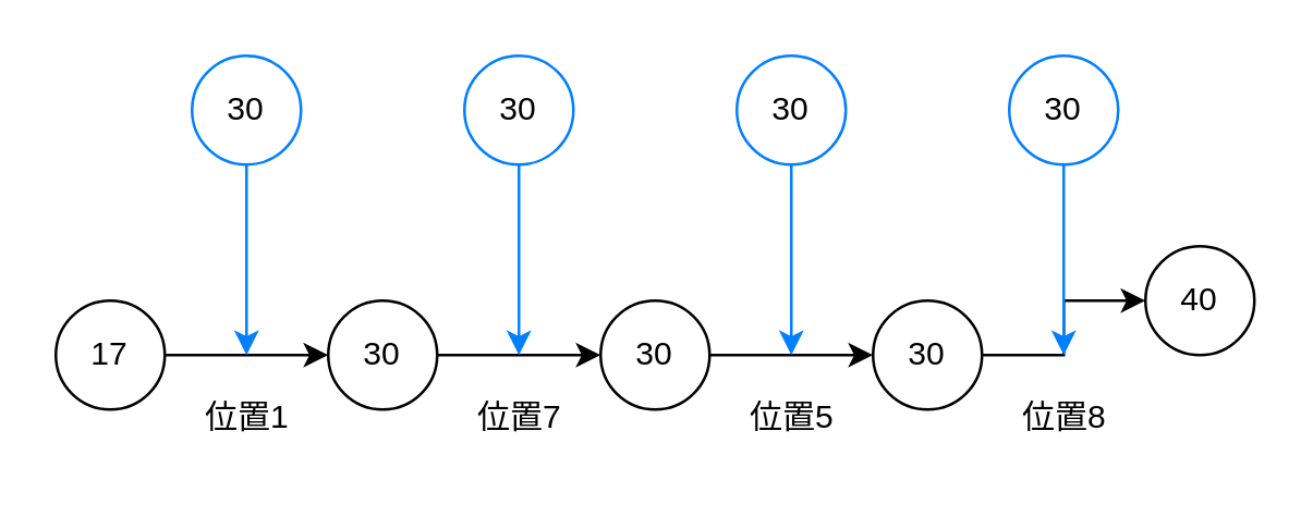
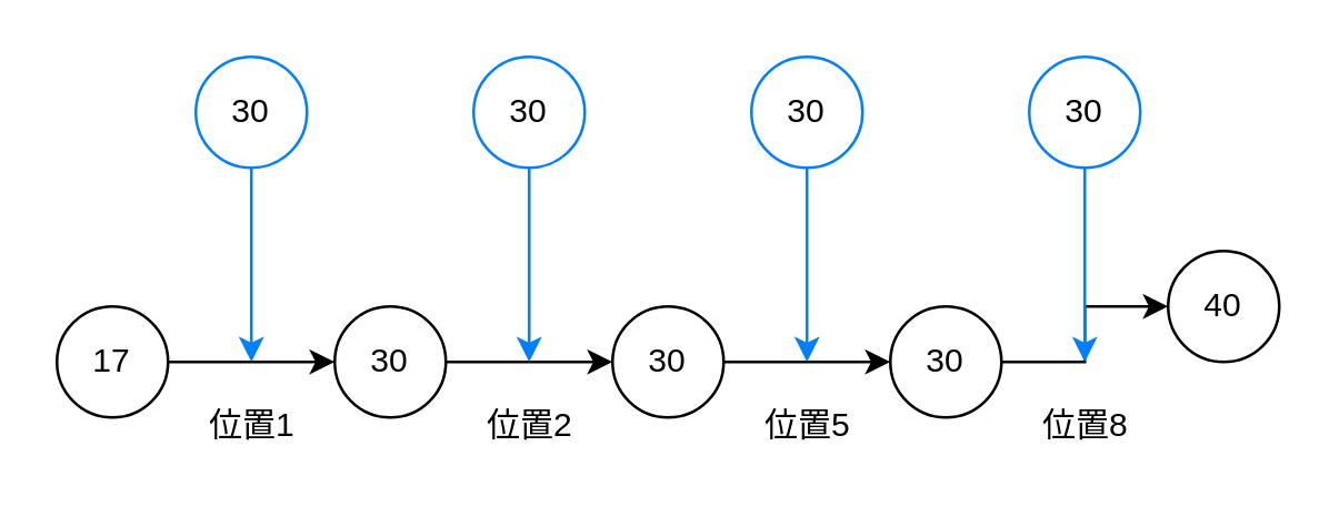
  <mxCell id="0" />
  <mxCell id="1" parent="0" />
  <mxCell id="2" style="edgeStyle=orthogonalEdgeStyle;rounded=0;orthogonalLoop=1;jettySize=auto;html=1;entryX=0;entryY=0.5;entryDx=0;entryDy=0;" edge="1" parent="1" source="3" target="5"><mxGeometry relative="1" as="geometry" /></mxCell>
  <mxCell id="3" value="17" style="ellipse;whiteSpace=wrap;html=1;aspect=fixed;" vertex="1" parent="1"><mxGeometry x="20" y="110" width="40" height="40" as="geometry" /></mxCell>
  <mxCell id="4" style="edgeStyle=orthogonalEdgeStyle;rounded=0;orthogonalLoop=1;jettySize=auto;html=1;exitX=1;exitY=0.5;exitDx=0;exitDy=0;entryX=0;entryY=0.5;entryDx=0;entryDy=0;" edge="1" parent="1" source="5" target="7"><mxGeometry relative="1" as="geometry" /></mxCell>
  <mxCell id="5" value="30" style="ellipse;whiteSpace=wrap;html=1;aspect=fixed;" vertex="1" parent="1"><mxGeometry x="120" y="110" width="40" height="40" as="geometry" /></mxCell>
  <mxCell id="6" style="edgeStyle=orthogonalEdgeStyle;rounded=0;orthogonalLoop=1;jettySize=auto;html=1;exitX=1;exitY=0.5;exitDx=0;exitDy=0;entryX=0;entryY=0.5;entryDx=0;entryDy=0;" edge="1" parent="1" source="7" target="9"><mxGeometry relative="1" as="geometry" /></mxCell>
  <mxCell id="7" value="30" style="ellipse;whiteSpace=wrap;html=1;aspect=fixed;" vertex="1" parent="1"><mxGeometry x="220" y="110" width="40" height="40" as="geometry" /></mxCell>
  <mxCell id="8" style="edgeStyle=orthogonalEdgeStyle;rounded=0;orthogonalLoop=1;jettySize=auto;html=1;exitX=1;exitY=0.5;exitDx=0;exitDy=0;entryX=0;entryY=0.5;entryDx=0;entryDy=0;" edge="1" parent="1" source="9" target="10"><mxGeometry relative="1" as="geometry" /></mxCell>
  <mxCell id="9" value="30" style="ellipse;whiteSpace=wrap;html=1;aspect=fixed;" vertex="1" parent="1"><mxGeometry x="320" y="110" width="40" height="40" as="geometry" /></mxCell>
  <mxCell id="10" value="40" style="ellipse;whiteSpace=wrap;html=1;aspect=fixed;" vertex="1" parent="1"><mxGeometry x="420" y="90" width="40" height="40" as="geometry" /></mxCell>
  <mxCell id="11" value="30" style="ellipse;whiteSpace=wrap;html=1;aspect=fixed;strokeColor=#007FFF;" vertex="1" parent="1"><mxGeometry x="70" y="20" width="40" height="40" as="geometry" /></mxCell>
  <mxCell id="12" value="" style="endArrow=classic;html=1;rounded=0;exitX=0.5;exitY=1;exitDx=0;exitDy=0;strokeColor=#007FFF;" edge="1" parent="1" source="11"><mxGeometry width="50" height="50" relative="1" as="geometry"><mxPoint x="110" y="250" as="sourcePoint" /><mxPoint x="90" y="130" as="targetPoint" /></mxGeometry></mxCell>
  <mxCell id="13" style="edgeStyle=orthogonalEdgeStyle;rounded=0;orthogonalLoop=1;jettySize=auto;html=1;strokeColor=#007FFF;" edge="1" parent="1" source="14"><mxGeometry relative="1" as="geometry"><mxPoint x="190" y="130" as="targetPoint" /></mxGeometry></mxCell>
  <mxCell id="14" value="30" style="ellipse;whiteSpace=wrap;html=1;aspect=fixed;strokeColor=#007FFF;" vertex="1" parent="1"><mxGeometry x="170" y="20" width="40" height="40" as="geometry" /></mxCell>
  <mxCell id="15" style="edgeStyle=orthogonalEdgeStyle;rounded=0;orthogonalLoop=1;jettySize=auto;html=1;strokeColor=#007FFF;" edge="1" parent="1" source="16"><mxGeometry relative="1" as="geometry"><mxPoint x="290" y="130" as="targetPoint" /></mxGeometry></mxCell>
  <mxCell id="16" value="30" style="ellipse;whiteSpace=wrap;html=1;aspect=fixed;strokeColor=#007FFF;" vertex="1" parent="1"><mxGeometry x="270" y="20" width="40" height="40" as="geometry" /></mxCell>
  <mxCell id="17" style="edgeStyle=orthogonalEdgeStyle;rounded=0;orthogonalLoop=1;jettySize=auto;html=1;strokeColor=#007FFF;" edge="1" parent="1" source="18"><mxGeometry relative="1" as="geometry"><mxPoint x="390" y="130" as="targetPoint" /></mxGeometry></mxCell>
  <mxCell id="18" value="30" style="ellipse;whiteSpace=wrap;html=1;aspect=fixed;strokeColor=#007FFF;" vertex="1" parent="1"><mxGeometry x="370" y="20" width="40" height="40" as="geometry" /></mxCell>
  <mxCell id="19" value="位置1" style="text;html=1;align=center;verticalAlign=middle;resizable=0;points=[];autosize=1;strokeColor=none;fillColor=none;" vertex="1" parent="1"><mxGeometry x="65" y="138" width="50" height="30" as="geometry" /></mxCell>
- <mxCell id="20" value="位置7" style="text;html=1;align=center;verticalAlign=middle;resizable=0;points=[];autosize=1;strokeColor=none;fillColor=none;" vertex="1" parent="1"><mxGeometry x="165" y="138" width="50" height="30" as="geometry" /></mxCell>
+ <mxCell id="20" value="位置2" style="text;html=1;align=center;verticalAlign=middle;resizable=0;points=[];autosize=1;strokeColor=none;fillColor=none;" vertex="1" parent="1"><mxGeometry x="165" y="138" width="50" height="30" as="geometry" /></mxCell>
  <mxCell id="21" value="位置5" style="text;html=1;align=center;verticalAlign=middle;resizable=0;points=[];autosize=1;strokeColor=none;fillColor=none;" vertex="1" parent="1"><mxGeometry x="265" y="138" width="50" height="30" as="geometry" /></mxCell>
  <mxCell id="22" value="位置8" style="text;html=1;align=center;verticalAlign=middle;resizable=0;points=[];autosize=1;strokeColor=none;fillColor=none;" vertex="1" parent="1"><mxGeometry x="365" y="138" width="50" height="30" as="geometry" /></mxCell>
